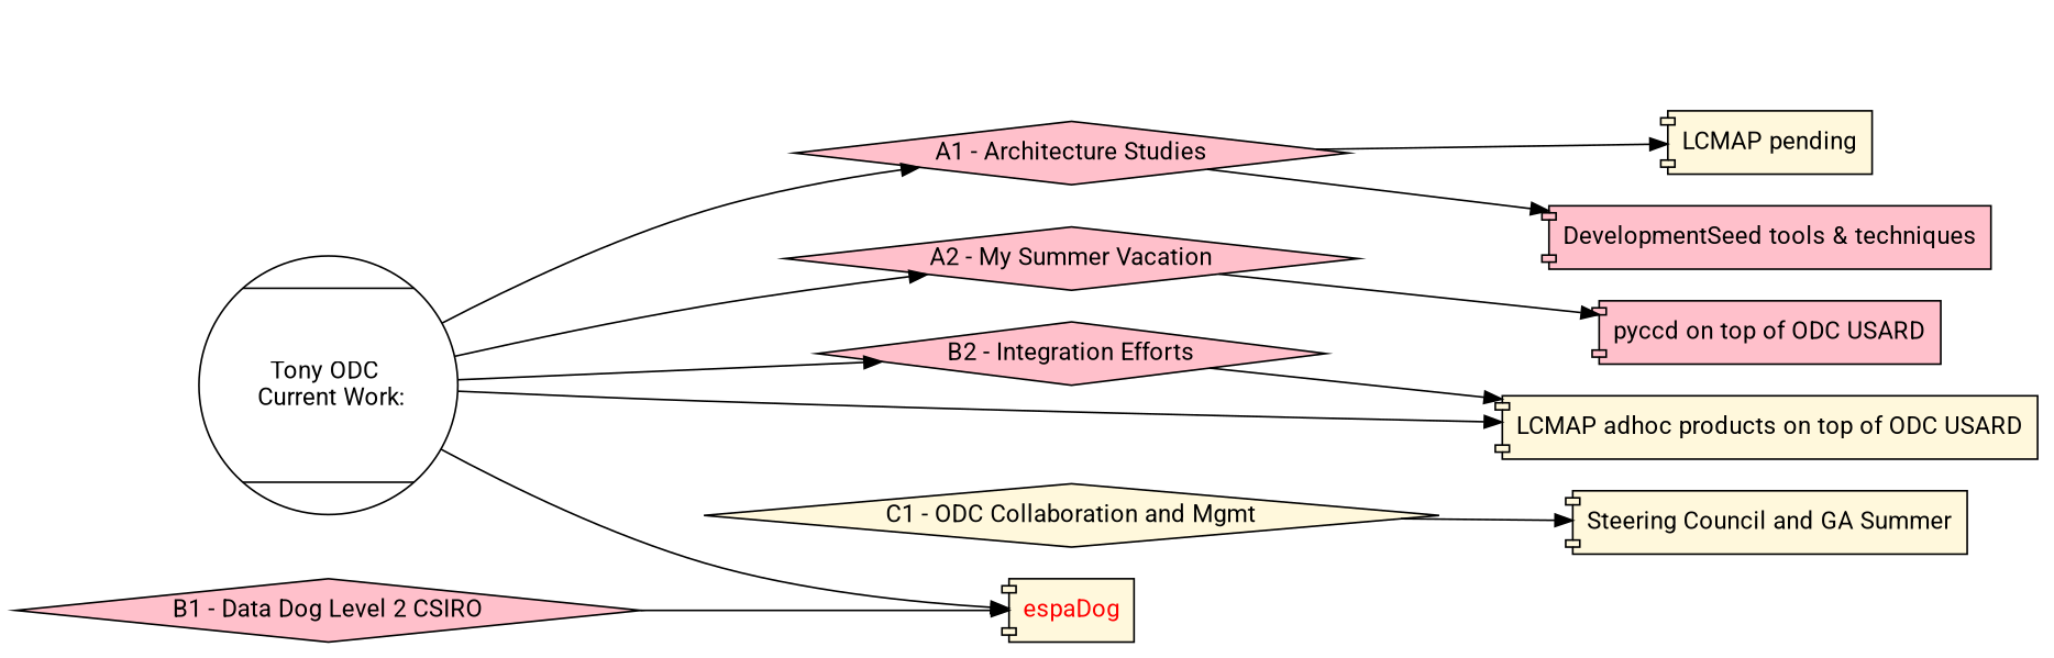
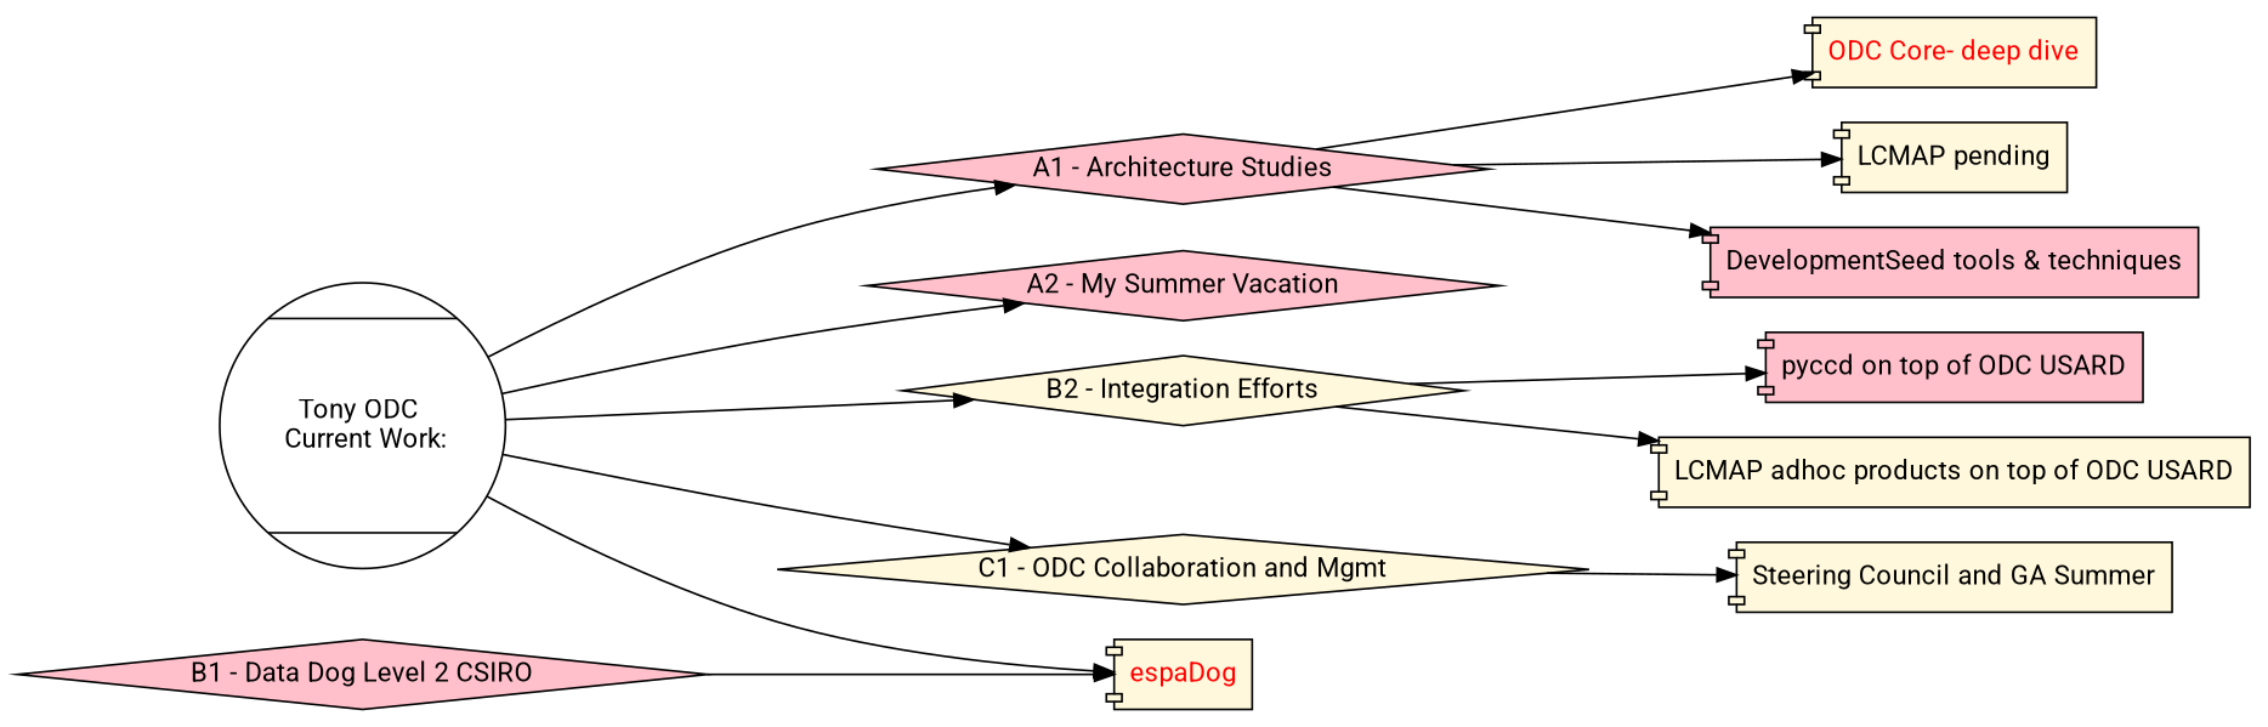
  digraph {
    fontname=Roboto
    rankdir=LR
    node [fontname=Roboto shape=component fillcolor=pink fontcolor=black style=filled]
    edge [fontname=Roboto]
    "Tony ODC \n Current Work:" [shape=Mcircle fillcolor="" fontcolor="" style=""]
    "A1 - Architecture Studies" [shape=diamond]
    "A2 - My Summer Vacation" [shape=diamond]
-   "B2 - Integration Efforts" [shape=diamond]
+   "B2 - Integration Efforts" [fillcolor=cornsilk shape=diamond]
    "C1 - ODC Collaboration and Mgmt" [fillcolor=cornsilk shape=diamond]
    espaDog [fillcolor=cornsilk fontcolor=red]
+   "ODC Core- deep dive" [fillcolor=cornsilk fontcolor=red]
    "LCMAP pending" [fillcolor=cornsilk]
    "DevelopmentSeed tools & techniques"
    "B1 - Data Dog Level 2 CSIRO" [shape=diamond]
    "pyccd on top of ODC USARD"
    "LCMAP adhoc products on top of ODC USARD" [fillcolor=cornsilk]
    n13 [fillcolor=cornsilk label="Steering Council and GA Summer"]
    "Tony ODC \n Current Work:" -> "A1 - Architecture Studies"
    "Tony ODC \n Current Work:" -> "A2 - My Summer Vacation"
    "Tony ODC \n Current Work:" -> "B2 - Integration Efforts"
-   "Tony ODC \n Current Work:" -> "LCMAP adhoc products on top of ODC USARD"
+   "Tony ODC \n Current Work:" -> "C1 - ODC Collaboration and Mgmt"
    "Tony ODC \n Current Work:" -> espaDog
+   "A1 - Architecture Studies" -> "ODC Core- deep dive"
    "A1 - Architecture Studies" -> "LCMAP pending"
    "A1 - Architecture Studies" -> "DevelopmentSeed tools & techniques"
-   "A2 - My Summer Vacation" -> "pyccd on top of ODC USARD"
+   "B2 - Integration Efforts" -> "pyccd on top of ODC USARD"
    "B2 - Integration Efforts" -> "LCMAP adhoc products on top of ODC USARD"
    "C1 - ODC Collaboration and Mgmt" -> n13
    "B1 - Data Dog Level 2 CSIRO" -> espaDog
  }
